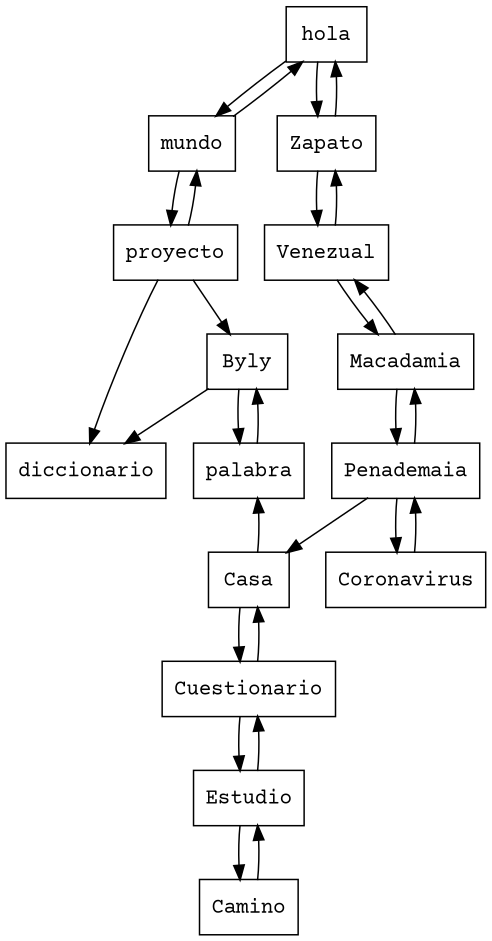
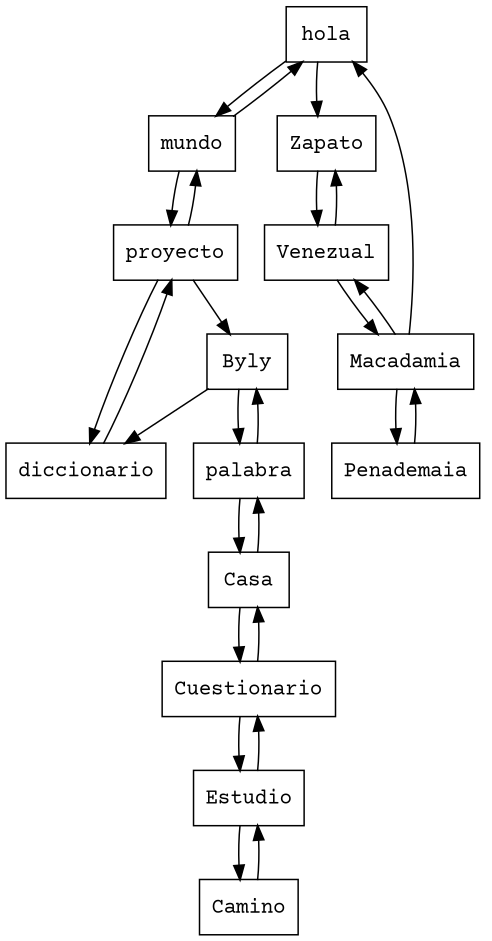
  digraph {
    fontname="Courier Prime"
    node [fontname="Courier Prime" shape=record]
    edge [fontname="Courier Prime"]
    n1 [label=hola]
    n2 [label=mundo]
    n3 [label=Zapato]
    n4 [label=proyecto]
    n5 [label=Venezual]
    n6 [label=diccionario]
    n7 [label=Byly]
    n8 [label=palabra]
    n9 [label=Casa]
    n10 [label=Cuestionario]
    n11 [label=Estudio]
    n12 [label=Camino]
-   n13 [label=Coronavirus]
    n14 [label=Penademaia]
    n15 [label=Macadamia]
    n1 -> n2
    n1 -> n3
    n2 -> n1
    n2 -> n4
-   n3 -> n1
+   n15 -> n1
    n3 -> n5
    n4 -> n2
    n4 -> n6
    n4 -> n7
    n5 -> n3
    n5 -> n15
+   n6 -> n4
    n7 -> n6
    n7 -> n8
    n8 -> n7
-   n14 -> n9
+   n8 -> n9
    n9 -> n8
    n9 -> n10
    n10 -> n9
    n10 -> n11
    n11 -> n10
    n11 -> n12
    n12 -> n11
-   n13 -> n14
-   n14 -> n13
    n14 -> n15
    n15 -> n5
    n15 -> n14
  }
